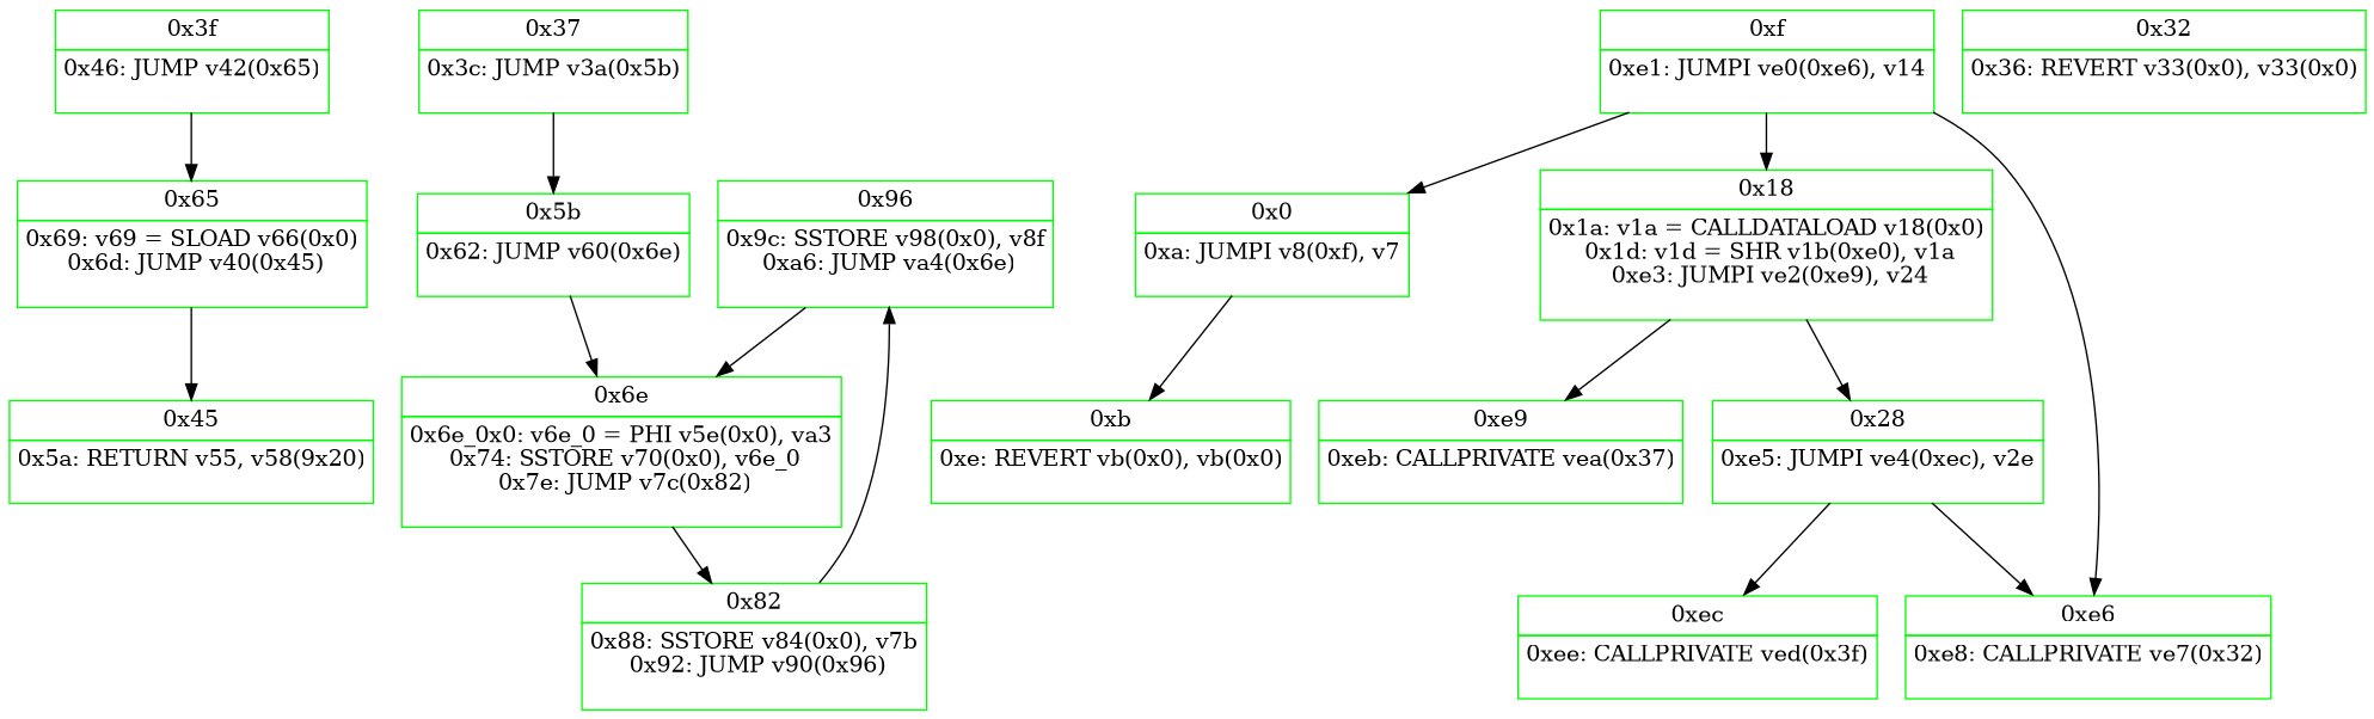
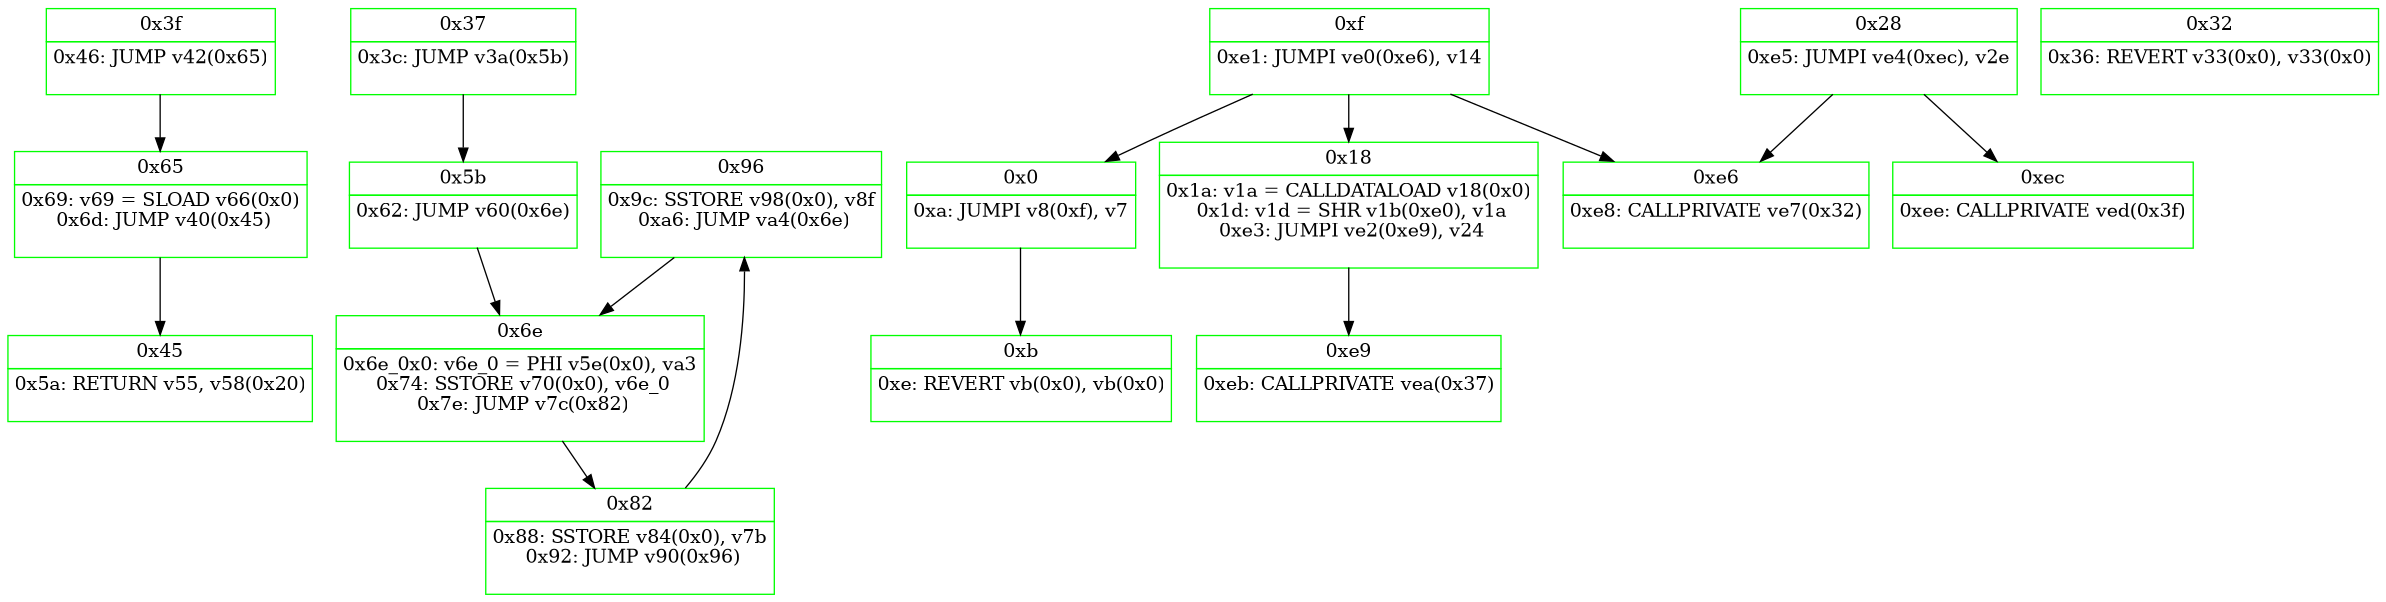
  digraph {
    node [color=green shape=plain]
    n1 [label=<<TABLE BORDER="0" CELLBORDER="1" CELLSPACING="0" CELLPADDING="4"> <TR><TD>0x3f</TD></TR> <TR><TD>0x46: JUMP v42(0x65)<BR/> </TD></TR> </TABLE>>]
    n2 [label=<<TABLE BORDER="0" CELLBORDER="1" CELLSPACING="0" CELLPADDING="4"> <TR><TD>0x65</TD></TR> <TR><TD>0x69: v69 = SLOAD v66(0x0)<BR/> 0x6d: JUMP v40(0x45)<BR/> </TD></TR> </TABLE>>]
-   n3 [label=<<TABLE BORDER="0" CELLBORDER="1" CELLSPACING="0" CELLPADDING="4"> <TR><TD>0x45</TD></TR> <TR><TD>0x5a: RETURN v55, v58(9x20)<BR/> </TD></TR> </TABLE>>]
+   n3 [label=<<TABLE BORDER="0" CELLBORDER="1" CELLSPACING="0" CELLPADDING="4"> <TR><TD>0x45</TD></TR> <TR><TD>0x5a: RETURN v55, v58(0x20)<BR/> </TD></TR> </TABLE>>]
    n4 [label=<<TABLE BORDER="0" CELLBORDER="1" CELLSPACING="0" CELLPADDING="4"> <TR><TD>0x96</TD></TR> <TR><TD>0x9c: SSTORE v98(0x0), v8f<BR/> 0xa6: JUMP va4(0x6e)<BR/> </TD></TR> </TABLE>>]
    n5 [label=<<TABLE BORDER="0" CELLBORDER="1" CELLSPACING="0" CELLPADDING="4"> <TR><TD>0x6e</TD></TR> <TR><TD>0x6e_0x0: v6e_0 = PHI v5e(0x0), va3<BR/> 0x74: SSTORE v70(0x0), v6e_0<BR/> 0x7e: JUMP v7c(0x82)<BR/> </TD></TR> </TABLE>>]
    n6 [label=<<TABLE BORDER="0" CELLBORDER="1" CELLSPACING="0" CELLPADDING="4"> <TR><TD>0x82</TD></TR> <TR><TD>0x88: SSTORE v84(0x0), v7b<BR/> 0x92: JUMP v90(0x96)<BR/> </TD></TR> </TABLE>>]
    n7 [label=<<TABLE BORDER="0" CELLBORDER="1" CELLSPACING="0" CELLPADDING="4"> <TR><TD>0x0</TD></TR> <TR><TD>0xa: JUMPI v8(0xf), v7<BR/> </TD></TR> </TABLE>>]
    n8 [label=<<TABLE BORDER="0" CELLBORDER="1" CELLSPACING="0" CELLPADDING="4"> <TR><TD>0xb</TD></TR> <TR><TD>0xe: REVERT vb(0x0), vb(0x0)<BR/> </TD></TR> </TABLE>>]
    n9 [label=<<TABLE BORDER="0" CELLBORDER="1" CELLSPACING="0" CELLPADDING="4"> <TR><TD>0xf</TD></TR> <TR><TD>0xe1: JUMPI ve0(0xe6), v14<BR/> </TD></TR> </TABLE>>]
    n10 [label=<<TABLE BORDER="0" CELLBORDER="1" CELLSPACING="0" CELLPADDING="4"> <TR><TD>0x18</TD></TR> <TR><TD>0x1a: v1a = CALLDATALOAD v18(0x0)<BR/> 0x1d: v1d = SHR v1b(0xe0), v1a<BR/> 0xe3: JUMPI ve2(0xe9), v24<BR/> </TD></TR> </TABLE>>]
    n11 [label=<<TABLE BORDER="0" CELLBORDER="1" CELLSPACING="0" CELLPADDING="4"> <TR><TD>0xe6</TD></TR> <TR><TD>0xe8: CALLPRIVATE ve7(0x32)<BR/> </TD></TR> </TABLE>>]
    n12 [label=<<TABLE BORDER="0" CELLBORDER="1" CELLSPACING="0" CELLPADDING="4"> <TR><TD>0xe9</TD></TR> <TR><TD>0xeb: CALLPRIVATE vea(0x37)<BR/> </TD></TR> </TABLE>>]
    n13 [label=<<TABLE BORDER="0" CELLBORDER="1" CELLSPACING="0" CELLPADDING="4"> <TR><TD>0x28</TD></TR> <TR><TD>0xe5: JUMPI ve4(0xec), v2e<BR/> </TD></TR> </TABLE>>]
    n14 [label=<<TABLE BORDER="0" CELLBORDER="1" CELLSPACING="0" CELLPADDING="4"> <TR><TD>0xec</TD></TR> <TR><TD>0xee: CALLPRIVATE ved(0x3f)<BR/> </TD></TR> </TABLE>>]
    n15 [label=<<TABLE BORDER="0" CELLBORDER="1" CELLSPACING="0" CELLPADDING="4"> <TR><TD>0x5b</TD></TR> <TR><TD>0x62: JUMP v60(0x6e)<BR/> </TD></TR> </TABLE>>]
    n16 [label=<<TABLE BORDER="0" CELLBORDER="1" CELLSPACING="0" CELLPADDING="4"> <TR><TD>0x32</TD></TR> <TR><TD>0x36: REVERT v33(0x0), v33(0x0)<BR/> </TD></TR> </TABLE>>]
    n17 [label=<<TABLE BORDER="0" CELLBORDER="1" CELLSPACING="0" CELLPADDING="4"> <TR><TD>0x37</TD></TR> <TR><TD>0x3c: JUMP v3a(0x5b)<BR/> </TD></TR> </TABLE>>]
    n1 -> n2
    n2 -> n3
    n4 -> n5
    n5 -> n6
    n6 -> n4
    n7 -> n8
    n9 -> n7
    n9 -> n10
    n9 -> n11
    n10 -> n12
-   n10 -> n13
    n13 -> n11
    n13 -> n14
    n15 -> n5
    n17 -> n15
  }
